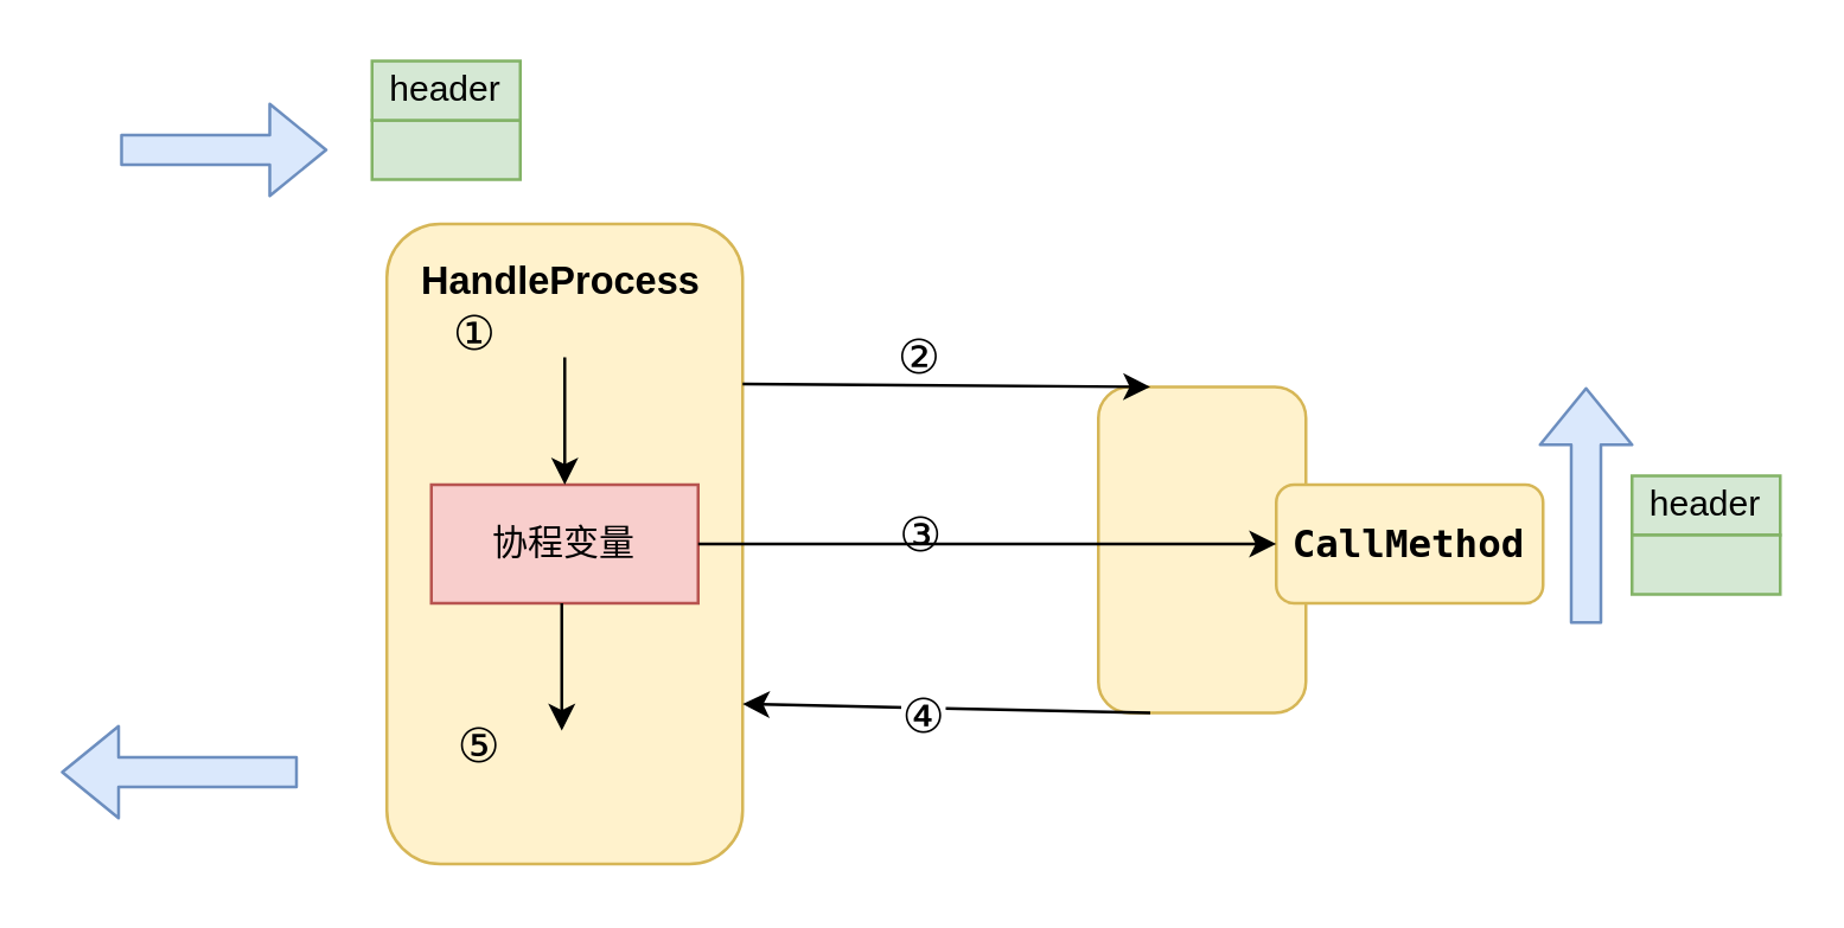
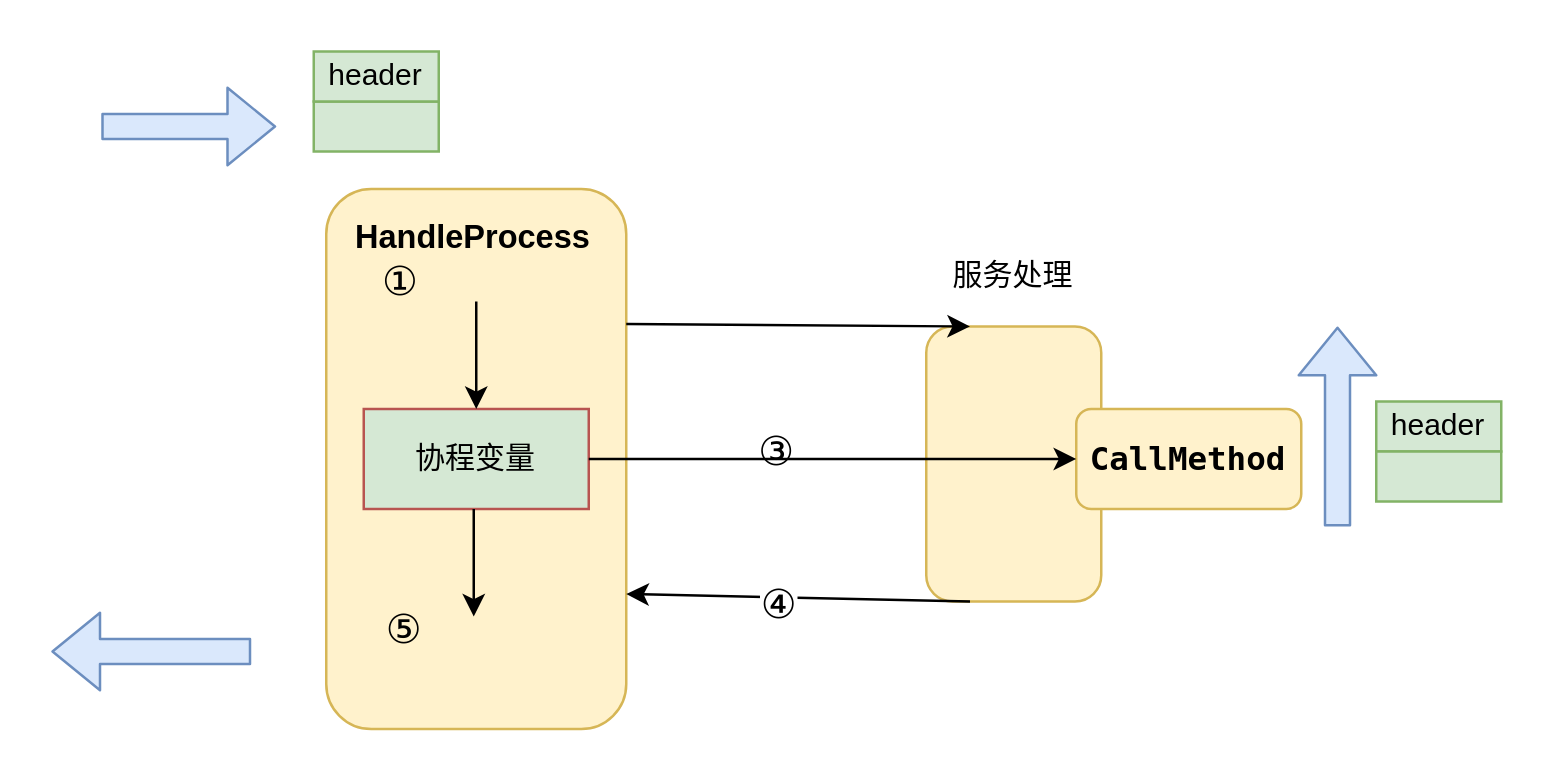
  <mxCell id="0" />
  <mxCell id="1" parent="0" />
  <mxCell id="2" value="header" style="rounded=0;whiteSpace=wrap;html=1;fillColor=#d5e8d4;strokeColor=#82b366;" parent="1" vertex="1"><mxGeometry x="550" y="160" width="50" height="20" as="geometry" /></mxCell>
  <mxCell id="3" value="" style="rounded=0;whiteSpace=wrap;html=1;fillColor=#d5e8d4;strokeColor=#82b366;" parent="1" vertex="1"><mxGeometry x="550" y="180" width="50" height="20" as="geometry" /></mxCell>
  <mxCell id="4" value="" style="rounded=1;whiteSpace=wrap;html=1;fillColor=#fff2cc;strokeColor=#d6b656;" parent="1" vertex="1"><mxGeometry x="130" y="75" width="120" height="216" as="geometry" /></mxCell>
- <mxCell id="5" value="协程变量" style="rounded=0;whiteSpace=wrap;html=1;fillColor=#f8cecc;strokeColor=#b85450;" parent="1" vertex="1"><mxGeometry x="145" y="163" width="90" height="40" as="geometry" /></mxCell>
+ <mxCell id="5" value="协程变量" style="rounded=0;whiteSpace=wrap;html=1;fillColor=#d5e8d4;strokeColor=#b85450;" parent="1" vertex="1"><mxGeometry x="145" y="163" width="90" height="40" as="geometry" /></mxCell>
  <mxCell id="6" value="" style="rounded=1;whiteSpace=wrap;html=1;fillColor=#fff2cc;strokeColor=#d6b656;" parent="1" vertex="1"><mxGeometry x="370" y="130" width="70" height="110" as="geometry" /></mxCell>
  <mxCell id="7" value="" style="endArrow=classic;html=1;exitX=1;exitY=0.25;exitDx=0;exitDy=0;entryX=0.25;entryY=0;entryDx=0;entryDy=0;" parent="1" source="4" target="6" edge="1"><mxGeometry width="50" height="50" relative="1" as="geometry"><mxPoint x="-50" y="250" as="sourcePoint" /><mxPoint x="0" y="200" as="targetPoint" /></mxGeometry></mxCell>
  <mxCell id="8" value="③" style="text;html=1;resizable=0;points=[];align=center;verticalAlign=middle;labelBackgroundColor=#ffffff;fontSize=16;fontStyle=0" parent="7" vertex="1" connectable="0"><mxGeometry x="-0.433" y="-1" relative="1" as="geometry"><mxPoint x="21" y="49.5" as="offset" /></mxGeometry></mxCell>
  <mxCell id="9" value="" style="endArrow=classic;html=1;exitX=0.25;exitY=1;exitDx=0;exitDy=0;entryX=1;entryY=0.75;entryDx=0;entryDy=0;" parent="1" source="6" target="4" edge="1"><mxGeometry width="50" height="50" relative="1" as="geometry"><mxPoint x="-30" y="300" as="sourcePoint" /><mxPoint x="20" y="250" as="targetPoint" /></mxGeometry></mxCell>
  <mxCell id="10" value="⑤" style="text;html=1;resizable=0;points=[];align=center;verticalAlign=middle;labelBackgroundColor=none;fontSize=16;fontStyle=0" parent="9" vertex="1" connectable="0"><mxGeometry x="0.33" y="3" relative="1" as="geometry"><mxPoint x="-136" y="9" as="offset" /></mxGeometry></mxCell>
  <mxCell id="11" value="&lt;code style=&quot;font-size: 13px;&quot;&gt;&lt;span class=&quot;n&quot; style=&quot;font-size: 13px;&quot;&gt;CallMethod&lt;/span&gt;&lt;/code&gt;" style="rounded=1;whiteSpace=wrap;html=1;fillColor=#fff2cc;strokeColor=#d6b656;fontStyle=1;fontSize=13;" parent="1" vertex="1"><mxGeometry x="430" y="163" width="90" height="40" as="geometry" /></mxCell>
  <mxCell id="12" value="" style="endArrow=classic;html=1;exitX=1;exitY=0.5;exitDx=0;exitDy=0;" parent="1" source="5" target="11" edge="1"><mxGeometry width="50" height="50" relative="1" as="geometry"><mxPoint x="-120" y="300" as="sourcePoint" /><mxPoint y="250" as="targetPoint" x="-70" /></mxGeometry></mxCell>
  <mxCell id="13" value="④" style="text;html=1;resizable=0;points=[];align=center;verticalAlign=middle;labelBackgroundColor=#ffffff;fontSize=16;fontStyle=0" parent="12" vertex="1" connectable="0"><mxGeometry x="-0.313" y="-1" relative="1" as="geometry"><mxPoint x="8" y="56" as="offset" /></mxGeometry></mxCell>
  <mxCell id="14" value="" style="shape=flexArrow;endArrow=classic;html=1;fillColor=#dae8fc;strokeColor=#6c8ebf;" parent="1" edge="1"><mxGeometry width="50" height="50" relative="1" as="geometry"><mxPoint x="534.5" y="210" as="sourcePoint" /><mxPoint x="534.5" y="130" as="targetPoint" /></mxGeometry></mxCell>
  <mxCell id="15" value="" style="rounded=0;whiteSpace=wrap;html=1;fillColor=#d5e8d4;strokeColor=#82b366;" parent="1" vertex="1"><mxGeometry x="125" y="40" width="50" height="20" as="geometry" /></mxCell>
  <mxCell id="16" value="header" style="rounded=0;whiteSpace=wrap;html=1;fillColor=#d5e8d4;strokeColor=#82b366;" parent="1" vertex="1"><mxGeometry x="125" y="20" width="50" height="20" as="geometry" /></mxCell>
  <mxCell id="17" value="" style="shape=flexArrow;endArrow=classic;html=1;fillColor=#dae8fc;strokeColor=#6c8ebf;" parent="1" edge="1"><mxGeometry width="50" height="50" relative="1" as="geometry"><mxPoint x="40" y="50" as="sourcePoint" /><mxPoint x="110" y="50" as="targetPoint" /></mxGeometry></mxCell>
  <mxCell id="18" value="" style="endArrow=classic;html=1;entryX=0.5;entryY=0;entryDx=0;entryDy=0;" parent="1" target="5" edge="1"><mxGeometry width="50" height="50" relative="1" as="geometry"><mxPoint x="190" y="120" as="sourcePoint" /><mxPoint x="40" y="270" as="targetPoint" /></mxGeometry></mxCell>
  <mxCell id="19" value="" style="endArrow=classic;html=1;entryX=0.5;entryY=0;entryDx=0;entryDy=0;" parent="1" edge="1"><mxGeometry width="50" height="50" relative="1" as="geometry"><mxPoint x="189" y="203" as="sourcePoint" /><mxPoint x="189" y="246" as="targetPoint" /></mxGeometry></mxCell>
  <mxCell id="20" value="" style="shape=flexArrow;endArrow=classic;html=1;fillColor=#dae8fc;strokeColor=#6c8ebf;" parent="1" edge="1"><mxGeometry width="50" height="50" relative="1" as="geometry"><mxPoint x="100" y="260" as="sourcePoint" /><mxPoint x="20" y="260" as="targetPoint" /></mxGeometry></mxCell>
+ <mxCell id="21" value="服务处理" style="text;html=1;strokeColor=none;fillColor=none;align=center;verticalAlign=middle;whiteSpace=wrap;rounded=0;" parent="1" vertex="1"><mxGeometry x="375" y="100" width="60" height="20" as="geometry" /></mxCell>
  <mxCell id="22" value="HandleProcess" style="text;html=1;fontStyle=1;fontSize=13;" parent="1" vertex="1"><mxGeometry x="140" y="80" width="110" height="30" as="geometry" /></mxCell>
  <mxCell id="23" value="①" style="text;html=1;strokeColor=none;fillColor=none;align=center;verticalAlign=middle;whiteSpace=wrap;rounded=0;fontSize=16;fontStyle=0" parent="1" vertex="1"><mxGeometry x="140" y="101.5" width="40" height="20" as="geometry" /></mxCell>
- <mxCell id="24" value="②" style="text;html=1;strokeColor=none;fillColor=none;align=center;verticalAlign=middle;whiteSpace=wrap;rounded=0;fontSize=16;fontStyle=0" parent="1" vertex="1"><mxGeometry x="290" y="110" width="40" height="20" as="geometry" /></mxCell>
